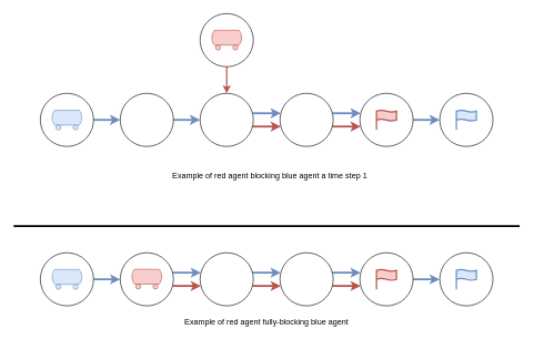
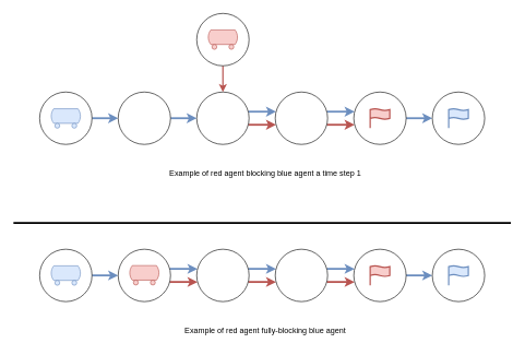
  <mxCell id="0" />
  <mxCell id="1" parent="0" />
  <mxCell id="2" value="" style="edgeStyle=orthogonalEdgeStyle;rounded=0;orthogonalLoop=1;jettySize=auto;html=1;strokeWidth=3;fillColor=#dae8fc;strokeColor=#6c8ebf;" parent="1" source="3" target="5" edge="1"><mxGeometry relative="1" as="geometry" /></mxCell>
  <mxCell id="3" value="" style="ellipse;whiteSpace=wrap;html=1;aspect=fixed;" parent="1" vertex="1"><mxGeometry x="60" y="140" width="80" height="80" as="geometry" /></mxCell>
  <mxCell id="4" value="" style="edgeStyle=orthogonalEdgeStyle;rounded=0;orthogonalLoop=1;jettySize=auto;html=1;strokeWidth=3;fillColor=#dae8fc;strokeColor=#6c8ebf;" parent="1" source="5" target="8" edge="1"><mxGeometry relative="1" as="geometry"><Array as="points"><mxPoint x="270" y="180" /><mxPoint x="270" y="180" /></Array></mxGeometry></mxCell>
  <mxCell id="5" value="" style="ellipse;whiteSpace=wrap;html=1;aspect=fixed;" parent="1" vertex="1"><mxGeometry x="180" y="140" width="80" height="80" as="geometry" /></mxCell>
  <mxCell id="6" value="" style="edgeStyle=orthogonalEdgeStyle;rounded=0;orthogonalLoop=1;jettySize=auto;html=1;strokeWidth=3;fillColor=#dae8fc;strokeColor=#6c8ebf;" parent="1" source="8" target="11" edge="1"><mxGeometry relative="1" as="geometry"><Array as="points"><mxPoint x="400" y="170" /><mxPoint x="400" y="170" /></Array></mxGeometry></mxCell>
  <mxCell id="7" value="" style="edgeStyle=orthogonalEdgeStyle;rounded=0;orthogonalLoop=1;jettySize=auto;html=1;strokeWidth=3;fillColor=#f8cecc;strokeColor=#b85450;" parent="1" source="8" target="11" edge="1"><mxGeometry relative="1" as="geometry"><Array as="points"><mxPoint x="400" y="190" /><mxPoint x="400" y="190" /></Array></mxGeometry></mxCell>
  <mxCell id="8" value="" style="ellipse;whiteSpace=wrap;html=1;aspect=fixed;" parent="1" vertex="1"><mxGeometry x="300" y="140" width="80" height="80" as="geometry" /></mxCell>
  <mxCell id="9" value="" style="edgeStyle=orthogonalEdgeStyle;rounded=0;orthogonalLoop=1;jettySize=auto;html=1;strokeWidth=3;fillColor=#dae8fc;strokeColor=#6c8ebf;" parent="1" source="11" target="13" edge="1"><mxGeometry relative="1" as="geometry"><Array as="points"><mxPoint x="510" y="170" /><mxPoint x="510" y="170" /></Array></mxGeometry></mxCell>
  <mxCell id="10" value="" style="edgeStyle=orthogonalEdgeStyle;rounded=0;orthogonalLoop=1;jettySize=auto;html=1;strokeWidth=3;fillColor=#f8cecc;strokeColor=#b85450;" parent="1" source="11" target="13" edge="1"><mxGeometry relative="1" as="geometry"><Array as="points"><mxPoint x="520" y="190" /><mxPoint x="520" y="190" /></Array></mxGeometry></mxCell>
  <mxCell id="11" value="" style="ellipse;whiteSpace=wrap;html=1;aspect=fixed;" parent="1" vertex="1"><mxGeometry x="420" y="140" width="80" height="80" as="geometry" /></mxCell>
  <mxCell id="12" value="" style="edgeStyle=orthogonalEdgeStyle;rounded=0;orthogonalLoop=1;jettySize=auto;html=1;strokeWidth=3;fillColor=#dae8fc;strokeColor=#6c8ebf;" parent="1" source="13" target="14" edge="1"><mxGeometry relative="1" as="geometry"><Array as="points"><mxPoint x="640" y="180" /><mxPoint x="640" y="180" /></Array></mxGeometry></mxCell>
  <mxCell id="13" value="" style="ellipse;whiteSpace=wrap;html=1;aspect=fixed;" parent="1" vertex="1"><mxGeometry x="540" y="140" width="80" height="80" as="geometry" /></mxCell>
  <mxCell id="14" value="" style="ellipse;whiteSpace=wrap;html=1;aspect=fixed;" parent="1" vertex="1"><mxGeometry x="660" y="140" width="80" height="80" as="geometry" /></mxCell>
  <mxCell id="15" value="" style="edgeStyle=orthogonalEdgeStyle;rounded=0;orthogonalLoop=1;jettySize=auto;html=1;strokeWidth=3;fillColor=#dae8fc;strokeColor=#6c8ebf;" parent="1" source="16" target="19" edge="1"><mxGeometry relative="1" as="geometry" /></mxCell>
  <mxCell id="16" value="" style="ellipse;whiteSpace=wrap;html=1;aspect=fixed;" parent="1" vertex="1"><mxGeometry x="60" y="380" width="80" height="80" as="geometry" /></mxCell>
  <mxCell id="17" value="" style="edgeStyle=orthogonalEdgeStyle;rounded=0;orthogonalLoop=1;jettySize=auto;html=1;strokeWidth=3;fillColor=#dae8fc;strokeColor=#6c8ebf;" parent="1" source="19" target="22" edge="1"><mxGeometry relative="1" as="geometry"><Array as="points"><mxPoint x="280" y="410" /><mxPoint x="280" y="410" /></Array></mxGeometry></mxCell>
  <mxCell id="18" value="" style="edgeStyle=orthogonalEdgeStyle;rounded=0;orthogonalLoop=1;jettySize=auto;html=1;strokeWidth=3;fillColor=#f8cecc;strokeColor=#b85450;" parent="1" source="19" target="22" edge="1"><mxGeometry relative="1" as="geometry"><Array as="points"><mxPoint x="280" y="430" /><mxPoint x="280" y="430" /></Array></mxGeometry></mxCell>
  <mxCell id="19" value="" style="ellipse;whiteSpace=wrap;html=1;aspect=fixed;" parent="1" vertex="1"><mxGeometry x="180" y="380" width="80" height="80" as="geometry" /></mxCell>
  <mxCell id="20" value="" style="edgeStyle=orthogonalEdgeStyle;rounded=0;orthogonalLoop=1;jettySize=auto;html=1;strokeWidth=3;fillColor=#dae8fc;strokeColor=#6c8ebf;" parent="1" source="22" target="25" edge="1"><mxGeometry relative="1" as="geometry"><Array as="points"><mxPoint x="400" y="410" /><mxPoint x="400" y="410" /></Array></mxGeometry></mxCell>
  <mxCell id="21" value="" style="edgeStyle=orthogonalEdgeStyle;rounded=0;orthogonalLoop=1;jettySize=auto;html=1;strokeWidth=3;fillColor=#f8cecc;strokeColor=#b85450;" parent="1" source="22" target="25" edge="1"><mxGeometry relative="1" as="geometry"><Array as="points"><mxPoint x="400" y="430" /><mxPoint x="400" y="430" /></Array></mxGeometry></mxCell>
  <mxCell id="22" value="" style="ellipse;whiteSpace=wrap;html=1;aspect=fixed;" parent="1" vertex="1"><mxGeometry x="300" y="380" width="80" height="80" as="geometry" /></mxCell>
  <mxCell id="23" value="" style="edgeStyle=orthogonalEdgeStyle;rounded=0;orthogonalLoop=1;jettySize=auto;html=1;strokeWidth=3;fillColor=#dae8fc;strokeColor=#6c8ebf;" parent="1" source="25" target="27" edge="1"><mxGeometry relative="1" as="geometry"><Array as="points"><mxPoint x="510" y="410" /><mxPoint x="510" y="410" /></Array></mxGeometry></mxCell>
  <mxCell id="24" value="" style="edgeStyle=orthogonalEdgeStyle;rounded=0;orthogonalLoop=1;jettySize=auto;html=1;strokeWidth=3;fillColor=#f8cecc;strokeColor=#b85450;" parent="1" source="25" target="27" edge="1"><mxGeometry relative="1" as="geometry"><Array as="points"><mxPoint x="520" y="430" /><mxPoint x="520" y="430" /></Array></mxGeometry></mxCell>
  <mxCell id="25" value="" style="ellipse;whiteSpace=wrap;html=1;aspect=fixed;" parent="1" vertex="1"><mxGeometry x="420" y="380" width="80" height="80" as="geometry" /></mxCell>
  <mxCell id="26" value="" style="edgeStyle=orthogonalEdgeStyle;rounded=0;orthogonalLoop=1;jettySize=auto;html=1;strokeWidth=3;fillColor=#dae8fc;strokeColor=#6c8ebf;" parent="1" source="27" target="28" edge="1"><mxGeometry relative="1" as="geometry"><Array as="points"><mxPoint x="640" y="420" /><mxPoint x="640" y="420" /></Array></mxGeometry></mxCell>
  <mxCell id="27" value="" style="ellipse;whiteSpace=wrap;html=1;aspect=fixed;" parent="1" vertex="1"><mxGeometry x="540" y="380" width="80" height="80" as="geometry" /></mxCell>
  <mxCell id="28" value="" style="ellipse;whiteSpace=wrap;html=1;aspect=fixed;" parent="1" vertex="1"><mxGeometry x="660" y="380" width="80" height="80" as="geometry" /></mxCell>
  <mxCell id="29" value="" style="endArrow=none;html=1;rounded=0;strokeWidth=3;" parent="1" edge="1"><mxGeometry width="50" height="50" relative="1" as="geometry"><mxPoint x="20" y="340" as="sourcePoint" /><mxPoint x="780" y="340" as="targetPoint" /></mxGeometry></mxCell>
  <mxCell id="30" value="" style="verticalLabelPosition=bottom;outlineConnect=0;align=center;dashed=0;html=1;verticalAlign=top;shape=mxgraph.pid.misc.tank_car,_tank_wagon;fillColor=#f8cecc;strokeColor=#b85450;" parent="1" vertex="1"><mxGeometry x="316.5" y="45.19" width="47" height="29.61" as="geometry" /></mxCell>
  <mxCell id="31" value="" style="html=1;verticalLabelPosition=bottom;align=center;labelBackgroundColor=#ffffff;verticalAlign=top;strokeWidth=2;strokeColor=#b85450;shadow=0;dashed=0;shape=mxgraph.ios7.icons.flag;fillColor=#f8cecc;" parent="1" vertex="1"><mxGeometry x="565" y="165.2" width="30" height="30" as="geometry" /></mxCell>
  <mxCell id="32" value="" style="html=1;verticalLabelPosition=bottom;align=center;labelBackgroundColor=#ffffff;verticalAlign=top;strokeWidth=2;strokeColor=#6c8ebf;shadow=0;dashed=0;shape=mxgraph.ios7.icons.flag;fillColor=#dae8fc;" parent="1" vertex="1"><mxGeometry x="685" y="165.2" width="30" height="30" as="geometry" /></mxCell>
  <mxCell id="33" value="" style="verticalLabelPosition=bottom;outlineConnect=0;align=center;dashed=0;html=1;verticalAlign=top;shape=mxgraph.pid.misc.tank_car,_tank_wagon;fillColor=#dae8fc;strokeColor=#6c8ebf;" parent="1" vertex="1"><mxGeometry x="76.5" y="165.59" width="47" height="29.61" as="geometry" /></mxCell>
  <mxCell id="34" value="" style="html=1;verticalLabelPosition=bottom;align=center;labelBackgroundColor=#ffffff;verticalAlign=top;strokeWidth=2;strokeColor=#6c8ebf;shadow=0;dashed=0;shape=mxgraph.ios7.icons.flag;fillColor=#dae8fc;" parent="1" vertex="1"><mxGeometry x="685" y="405" width="30" height="30" as="geometry" /></mxCell>
  <mxCell id="35" value="" style="html=1;verticalLabelPosition=bottom;align=center;labelBackgroundColor=#ffffff;verticalAlign=top;strokeWidth=2;strokeColor=#b85450;shadow=0;dashed=0;shape=mxgraph.ios7.icons.flag;fillColor=#f8cecc;" parent="1" vertex="1"><mxGeometry x="565" y="405" width="30" height="30" as="geometry" /></mxCell>
  <mxCell id="36" value="" style="verticalLabelPosition=bottom;outlineConnect=0;align=center;dashed=0;html=1;verticalAlign=top;shape=mxgraph.pid.misc.tank_car,_tank_wagon;fillColor=#f8cecc;strokeColor=#b85450;" parent="1" vertex="1"><mxGeometry x="196.5" y="405" width="47" height="29.61" as="geometry" /></mxCell>
  <mxCell id="37" value="" style="verticalLabelPosition=bottom;outlineConnect=0;align=center;dashed=0;html=1;verticalAlign=top;shape=mxgraph.pid.misc.tank_car,_tank_wagon;fillColor=#dae8fc;strokeColor=#6c8ebf;" parent="1" vertex="1"><mxGeometry x="76.5" y="405.39" width="47" height="29.61" as="geometry" /></mxCell>
  <mxCell id="38" value="" style="edgeStyle=orthogonalEdgeStyle;rounded=0;orthogonalLoop=1;jettySize=auto;html=1;fillColor=#f8cecc;strokeColor=#b85450;strokeWidth=2;" edge="1" parent="1" source="39" target="8"><mxGeometry relative="1" as="geometry" /></mxCell>
  <mxCell id="39" value="" style="ellipse;whiteSpace=wrap;html=1;aspect=fixed;" vertex="1" parent="1"><mxGeometry x="300" y="20" width="80" height="80" as="geometry" /></mxCell>
  <mxCell id="40" value="" style="verticalLabelPosition=bottom;outlineConnect=0;align=center;dashed=0;html=1;verticalAlign=top;shape=mxgraph.pid.misc.tank_car,_tank_wagon;fillColor=#f8cecc;strokeColor=#b85450;" vertex="1" parent="1"><mxGeometry x="316.5" y="45.19" width="47" height="29.61" as="geometry" /></mxCell>
  <mxCell id="41" value="Example of red agent blocking blue agent a time step 1" style="text;html=1;strokeColor=none;fillColor=none;align=center;verticalAlign=middle;whiteSpace=wrap;rounded=0;" vertex="1" parent="1"><mxGeometry x="190" y="250" width="430" height="30" as="geometry" /></mxCell>
- <mxCell id="42" value="Example of red agent fully-blocking blue agent" style="text;html=1;strokeColor=none;fillColor=none;align=center;verticalAlign=middle;whiteSpace=wrap;rounded=0;" vertex="1" parent="1"><mxGeometry x="185" y="470" width="430" height="30" as="geometry" /></mxCell>
+ <mxCell id="42" value="Example of red agent fully-blocking blue agent" style="text;html=1;strokeColor=none;fillColor=none;align=center;verticalAlign=middle;whiteSpace=wrap;rounded=0;" vertex="1" parent="1"><mxGeometry x="190" y="490" width="430" height="30" as="geometry" /></mxCell>
